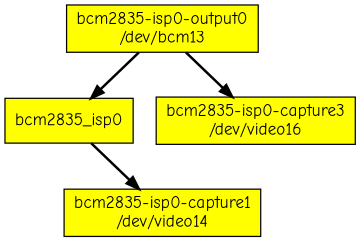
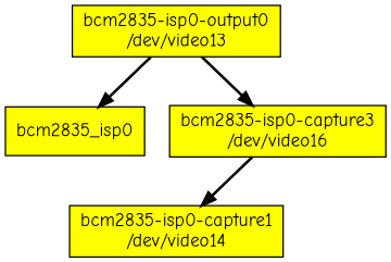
  digraph {
    fontname="Comic Neue"
    rankdir=TB
    node [fillcolor=yellow fontname="Comic Neue" shape=box style=filled]
    edge [fontname="Comic Neue" style=bold]
    n1 [label="bcm2835_isp0\n"]
    n2 [label="bcm2835-isp0-capture1\n/dev/video14"]
    n3 [label="bcm2835-isp0-capture3\n/dev/video16"]
-   n4 [label="bcm2835-isp0-output0\n/dev/bcm13"]
-   n1 -> n2
+   n4 [label="bcm2835-isp0-output0\n/dev/video13"]
+   n3 -> n2
    n4 -> n1
    n4 -> n3
  }
